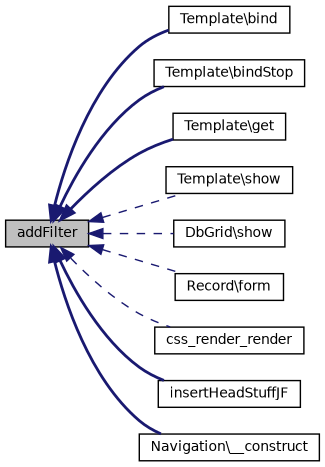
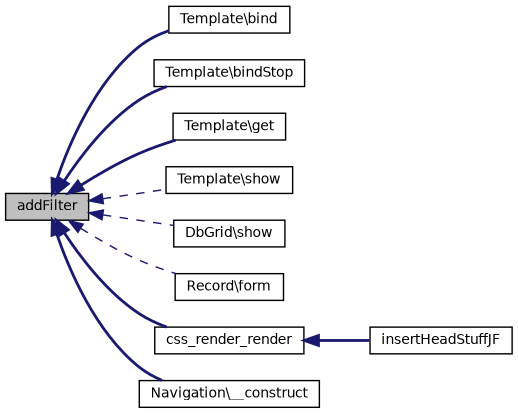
  digraph {
    rankdir=LR
    node [color=black fillcolor=white fontname=Helvetica fontsize=10 shape=record style=filled]
    edge [color=midnightblue dir=back fontname=Helvetica fontsize=10 labelfontname=Helvetica labelfontsize=10 style=bold]
    n1 [fillcolor=grey75 fontcolor=black height=0.2 label=addFilter width=0.4]
    n2 [height=0.2 label="Template\\bind" width=0.4]
    n3 [height=0.2 label="Template\\bindStop" width=0.4]
    n4 [height=0.2 label="Template\\get" width=0.4]
    n5 [height=0.2 label="Template\\show" width=0.4]
    n6 [height=0.2 label="DbGrid\\show" width=0.4]
    n7 [height=0.2 label="Record\\form" width=0.4]
    n8 [height=0.2 label=css_render_render width=0.4]
    n9 [height=0.2 label=insertHeadStuffJF width=0.4]
    n10 [height=0.2 label="Navigation\\__construct" width=0.4]
    n1 -> n2
    n1 -> n3
    n1 -> n4
    n1 -> n5 [style=dashed]
    n1 -> n6 [style=dashed]
    n1 -> n7 [style=dashed]
-   n1 -> n8 [style=dashed]
-   n1 -> n9
+   n1 -> n8
+   n8 -> n9
    n1 -> n10
  }
